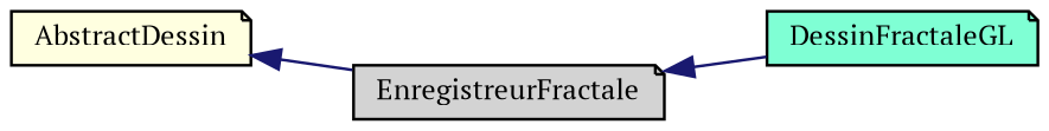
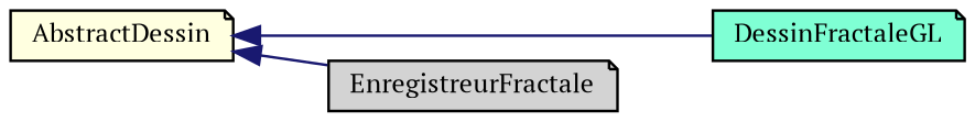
  digraph {
    fontname="PT Serif"
    rankdir=LR
    node [color=black fontname="PT Serif" fontsize=10 shape=note style=filled]
    edge [color=midnightblue dir=back fontname="PT Serif" fontsize=10 labelfontname=Helvetica labelfontsize=10 style=solid]
    n1 [fillcolor=lightyellow height=0.2 label=AbstractDessin width=0.4]
    n2 [fillcolor=aquamarine height=0.2 label=DessinFractaleGL width=0.4]
    n3 [fillcolor=lightgrey height=0.2 label=EnregistreurFractale width=0.4]
-   n3 -> n2
+   n1 -> n2
    n1 -> n3
  }
